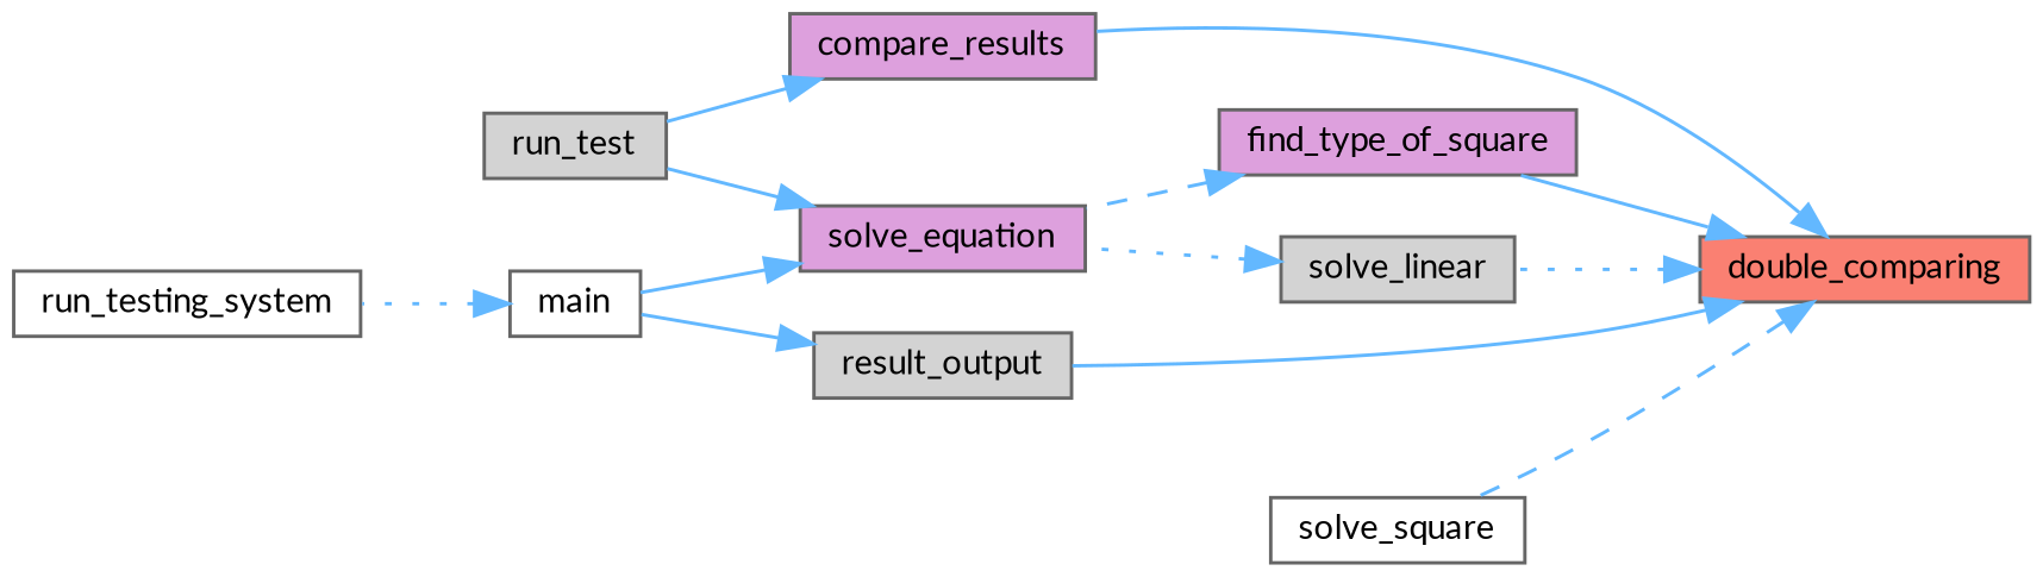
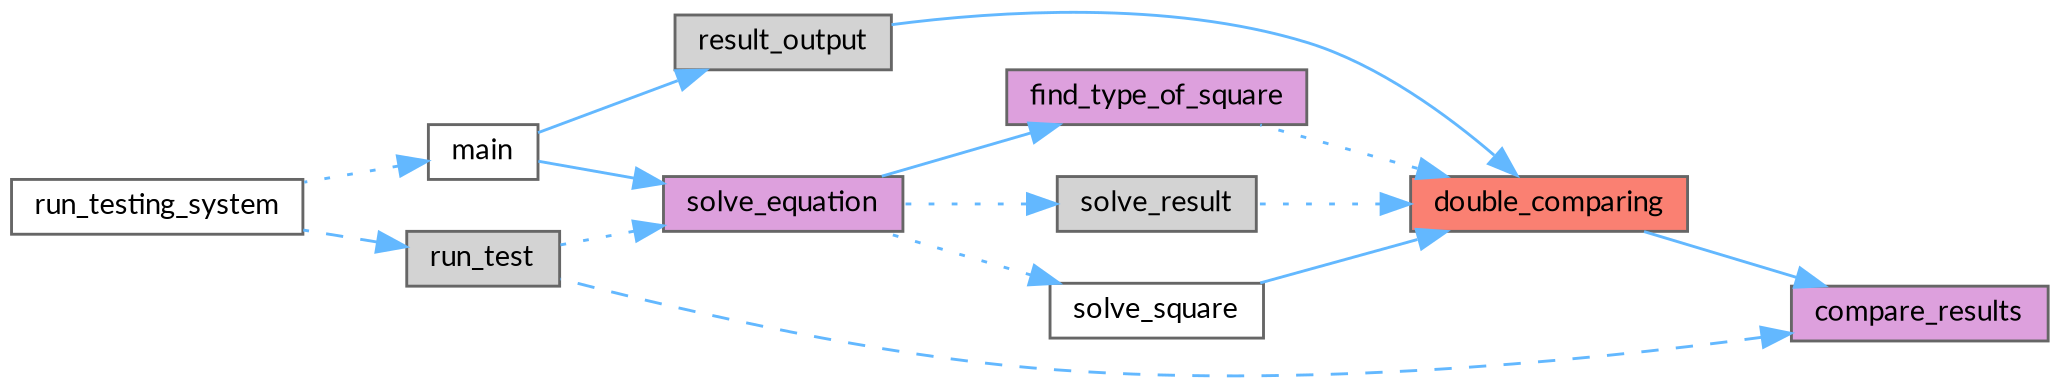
  digraph {
    fontname=Lato
    rankdir=RL
    node [color=grey40 fillcolor=plum fontname=Lato fontsize=10 shape=box style=filled]
    edge [color=steelblue1 dir=back fontname=Lato fontsize=10 labelfontname=Helvetica labelfontsize=10 style=solid]
    n1 [color=gray40 fillcolor=salmon fontcolor=black height=0.2 label=double_comparing width=0.4]
    n2 [height=0.2 label=compare_results width=0.4]
    n3 [height=0.2 label=find_type_of_square width=0.4]
    n4 [fillcolor=lightgrey height=0.2 label=result_output width=0.4]
-   n5 [fillcolor=lightgrey height=0.2 label=solve_linear width=0.4]
+   n5 [fillcolor=lightgrey height=0.2 label=solve_result width=0.4]
    n6 [fillcolor=white height=0.2 label=solve_square width=0.4]
    n7 [fillcolor=lightgrey height=0.2 label=run_test width=0.4]
    n8 [height=0.2 label=solve_equation width=0.4]
    n9 [fillcolor=white height=0.2 label=main width=0.4]
    n10 [fillcolor=white height=0.2 label=run_testing_system width=0.4]
-   n1 -> n2
-   n1 -> n3
+   n2 -> n1
+   n1 -> n3 [style=dotted]
    n1 -> n4
    n1 -> n5 [style=dotted]
-   n1 -> n6 [style=dashed]
-   n2 -> n7
-   n3 -> n8 [style=dashed]
+   n1 -> n6
+   n2 -> n7 [style=dashed]
+   n3 -> n8
    n4 -> n9
    n5 -> n8 [style=dotted]
-   n8 -> n7
+   n6 -> n8 [style=dotted]
+   n7 -> n10 [style=dashed]
+   n8 -> n7 [style=dotted]
    n8 -> n9
    n9 -> n10 [style=dotted]
  }
